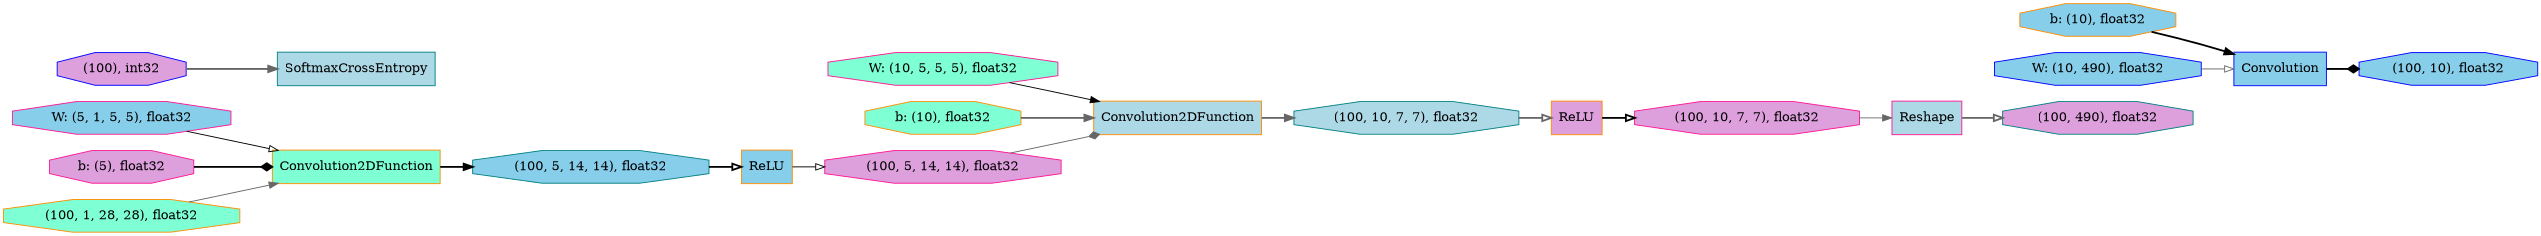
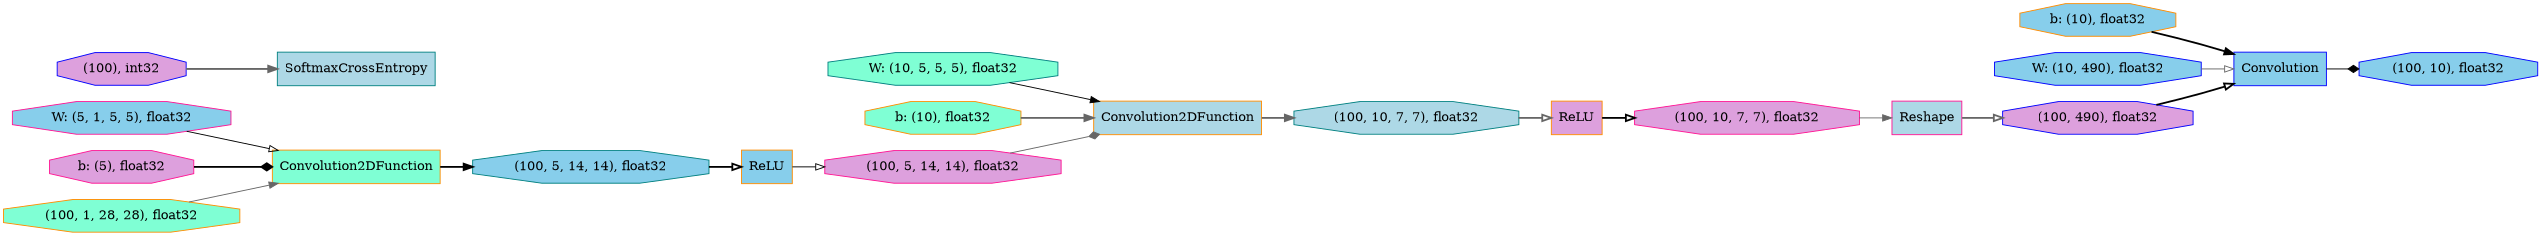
  digraph {
    rankdir=LR
    node [color=darkorange fillcolor=skyblue shape=octagon style=filled]
    edge [arrowhead=onormal color=black style=bold]
    n1 [color=teal label="(100, 5, 14, 14), float32"]
    n2 [label=ReLU shape=record]
    n3 [color=deeppink fillcolor=plum label="(100, 5, 14, 14), float32"]
    n4 [color=deeppink fillcolor=lightblue label=Reshape shape=record]
-   n5 [color=teal fillcolor=plum label="(100, 490), float32"]
+   n5 [color=blue fillcolor=plum label="(100, 490), float32"]
    n6 [color=blue label=Convolution shape=record]
    n7 [fillcolor=lightblue label=Convolution2DFunction shape=record]
    n8 [color=teal fillcolor=lightblue label="(100, 10, 7, 7), float32"]
    n9 [label="b: (10), float32"]
    n10 [color=blue label="(100, 10), float32"]
    n11 [fillcolor=plum label=ReLU shape=record]
    n12 [color=deeppink fillcolor=plum label="(100, 10, 7, 7), float32"]
    n13 [color=deeppink label="W: (5, 1, 5, 5), float32"]
    n14 [fillcolor=aquamarine label=Convolution2DFunction shape=record]
    n15 [color=teal fillcolor=lightblue label=SoftmaxCrossEntropy shape=record]
-   n16 [color=deeppink fillcolor=aquamarine label="W: (10, 5, 5, 5), float32"]
+   n16 [color=teal fillcolor=aquamarine label="W: (10, 5, 5, 5), float32"]
    n17 [color=deeppink fillcolor=plum label="b: (5), float32"]
    n18 [color=blue fillcolor=plum label="(100), int32"]
    n19 [fillcolor=aquamarine label="b: (10), float32"]
    n20 [fillcolor=aquamarine label="(100, 1, 28, 28), float32"]
    n21 [color=blue label="W: (10, 490), float32"]
    n1 -> n2
    n2 -> n3 [style=solid]
    n3 -> n7 [arrowhead=diamond color=gray40 style=solid]
    n4 -> n5 [color=gray40]
-   n6 -> n10 [arrowhead=diamond]
+   n5 -> n6
+   n6 -> n10 [arrowhead=diamond style=solid]
    n7 -> n8 [arrowhead=normal color=gray40]
    n8 -> n11 [color=gray40]
    n9 -> n6 [arrowhead=normal]
    n11 -> n12
    n12 -> n4 [arrowhead=normal color=gray40 style=solid]
    n13 -> n14 [style=solid]
    n14 -> n1 [arrowhead=normal]
    n16 -> n7 [arrowhead=normal style=solid]
    n17 -> n14 [arrowhead=diamond]
    n18 -> n15 [arrowhead=normal color=gray40]
    n19 -> n7 [arrowhead=normal color=gray40]
    n20 -> n14 [arrowhead=normal color=gray40 style=solid]
    n21 -> n6 [color=gray40 style=solid]
  }
